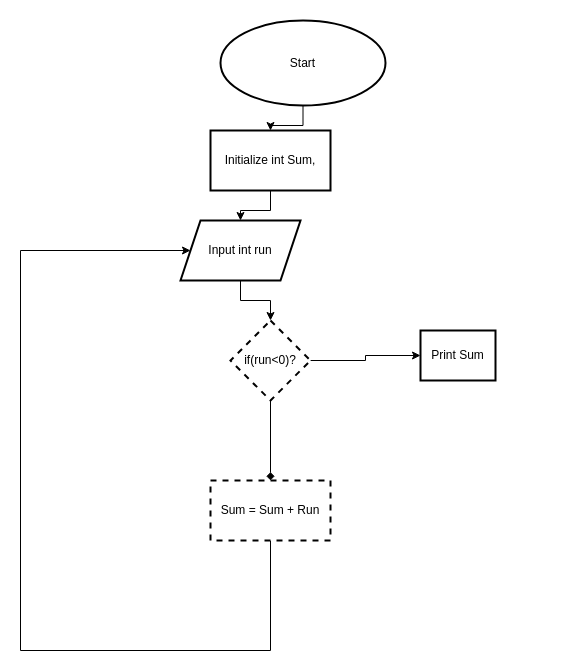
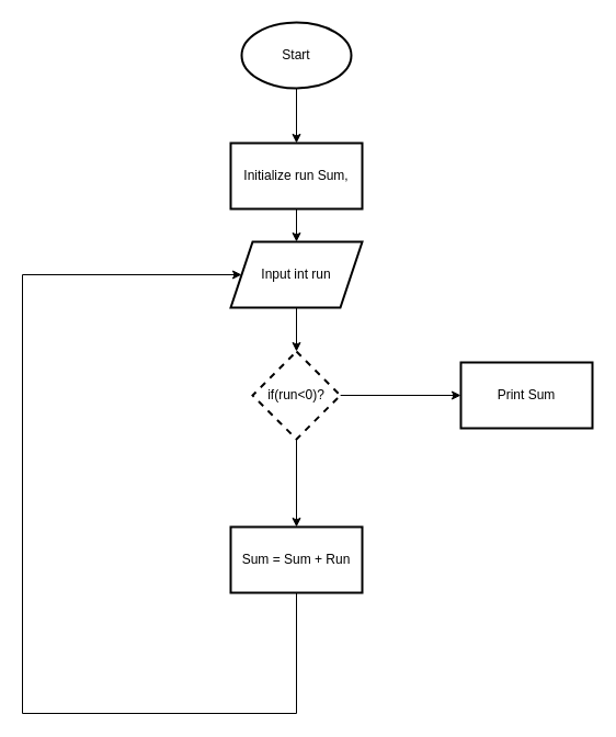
  <mxCell id="0" />
  <mxCell id="1" parent="0" />
  <mxCell id="2" value="" style="edgeStyle=orthogonalEdgeStyle;rounded=0;orthogonalLoop=1;jettySize=auto;html=1;" edge="1" parent="1" source="3" target="11"><mxGeometry relative="1" as="geometry" /></mxCell>
- <mxCell id="3" value="Start" style="strokeWidth=2;html=1;shape=mxgraph.flowchart.start_1;whiteSpace=wrap;" vertex="1" parent="1"><mxGeometry x="220" y="20" width="165" height="85" as="geometry" /></mxCell>
+ <mxCell id="3" value="Start" style="strokeWidth=2;html=1;shape=mxgraph.flowchart.start_1;whiteSpace=wrap;" vertex="1" parent="1"><mxGeometry x="220" y="20" width="100" height="60" as="geometry" /></mxCell>
  <mxCell id="4" value="" style="edgeStyle=orthogonalEdgeStyle;rounded=0;orthogonalLoop=1;jettySize=auto;html=1;" edge="1" parent="1" source="5" target="8"><mxGeometry relative="1" as="geometry" /></mxCell>
- <mxCell id="5" value="Input int run" style="shape=parallelogram;perimeter=parallelogramPerimeter;whiteSpace=wrap;html=1;fixedSize=1;strokeWidth=2;" vertex="1" parent="1"><mxGeometry x="180" y="220" width="120" height="60" as="geometry" /></mxCell>
+ <mxCell id="5" value="Input int run" style="shape=parallelogram;perimeter=parallelogramPerimeter;whiteSpace=wrap;html=1;fixedSize=1;strokeWidth=2;" vertex="1" parent="1"><mxGeometry x="210" y="220" width="120" height="60" as="geometry" /></mxCell>
  <mxCell id="6" value="" style="edgeStyle=orthogonalEdgeStyle;rounded=0;orthogonalLoop=1;jettySize=auto;html=1;" edge="1" parent="1" source="8" target="9"><mxGeometry relative="1" as="geometry" /></mxCell>
- <mxCell id="7" value="" style="edgeStyle=orthogonalEdgeStyle;rounded=0;orthogonalLoop=1;jettySize=auto;html=1;endArrow=diamond;" edge="1" parent="1" source="8" target="13"><mxGeometry relative="1" as="geometry" /></mxCell>
+ <mxCell id="7" value="" style="edgeStyle=orthogonalEdgeStyle;rounded=0;orthogonalLoop=1;jettySize=auto;html=1;" edge="1" parent="1" source="8" target="13"><mxGeometry relative="1" as="geometry" /></mxCell>
  <mxCell id="8" value="if(run&amp;lt;0)?" style="rhombus;whiteSpace=wrap;html=1;strokeWidth=2;dashed=1;" vertex="1" parent="1"><mxGeometry x="230" y="320" width="80" height="80" as="geometry" /></mxCell>
- <mxCell id="9" value="Print Sum" style="whiteSpace=wrap;html=1;strokeWidth=2;" vertex="1" parent="1"><mxGeometry x="420" y="330" width="75" height="50" as="geometry" /></mxCell>
+ <mxCell id="9" value="Print Sum" style="whiteSpace=wrap;html=1;strokeWidth=2;" vertex="1" parent="1"><mxGeometry x="420" y="330" width="120" height="60" as="geometry" /></mxCell>
  <mxCell id="10" value="" style="edgeStyle=orthogonalEdgeStyle;rounded=0;orthogonalLoop=1;jettySize=auto;html=1;" edge="1" parent="1" source="11" target="5"><mxGeometry relative="1" as="geometry" /></mxCell>
- <mxCell id="11" value="Initialize int Sum," style="whiteSpace=wrap;html=1;strokeWidth=2;" vertex="1" parent="1"><mxGeometry x="210" y="130" width="120" height="60" as="geometry" /></mxCell>
+ <mxCell id="11" value="Initialize run Sum," style="whiteSpace=wrap;html=1;strokeWidth=2;" vertex="1" parent="1"><mxGeometry x="210" y="130" width="120" height="60" as="geometry" /></mxCell>
  <mxCell id="12" style="edgeStyle=orthogonalEdgeStyle;rounded=0;orthogonalLoop=1;jettySize=auto;html=1;" edge="1" parent="1" source="13" target="5"><mxGeometry relative="1" as="geometry"><mxPoint x="240" y="200" as="targetPoint" /><Array as="points"><mxPoint x="20" y="650" /><mxPoint x="20" y="250" /></Array></mxGeometry></mxCell>
- <mxCell id="13" value="Sum = Sum + Run" style="whiteSpace=wrap;html=1;strokeWidth=2;dashed=1;" vertex="1" parent="1"><mxGeometry x="210" y="480" width="120" height="60" as="geometry" /></mxCell>
+ <mxCell id="13" value="Sum = Sum + Run" style="whiteSpace=wrap;html=1;strokeWidth=2;" vertex="1" parent="1"><mxGeometry x="210" y="480" width="120" height="60" as="geometry" /></mxCell>
